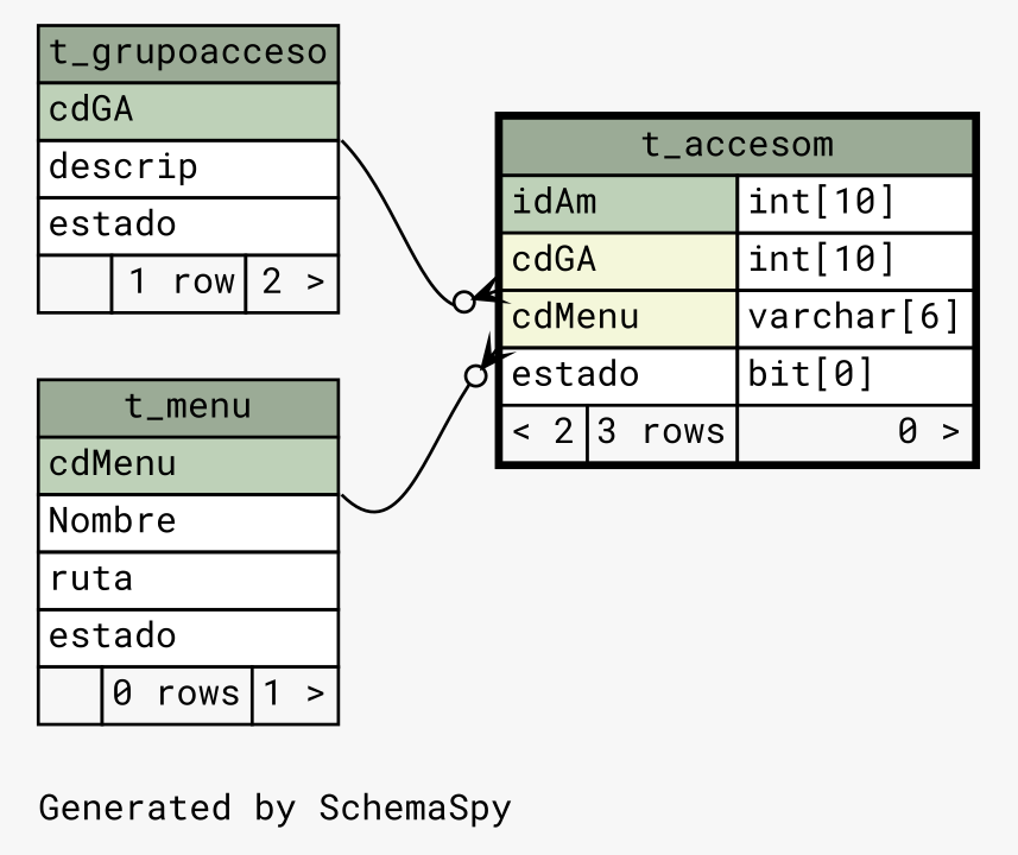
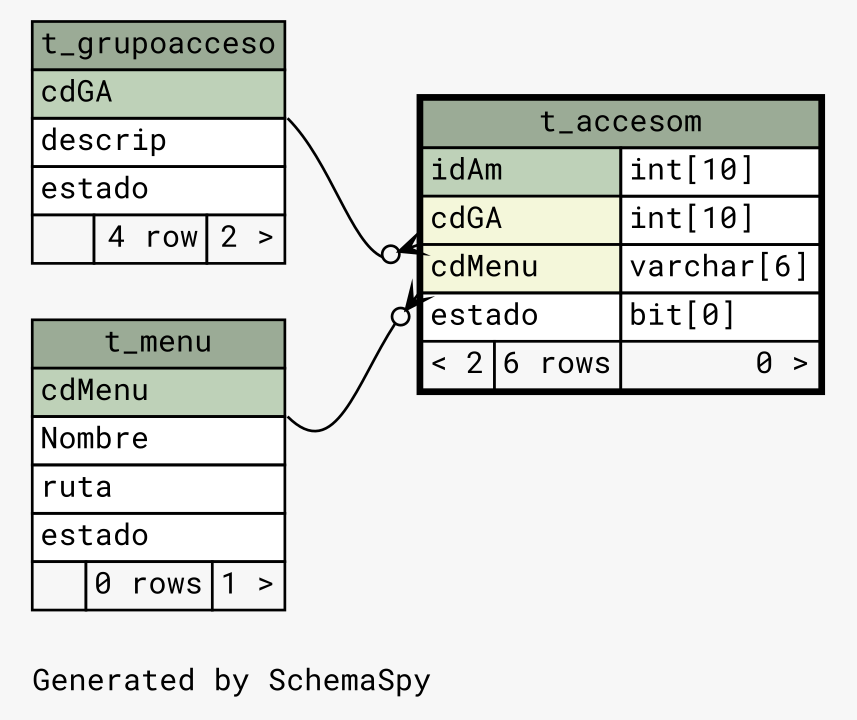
  digraph {
    bgcolor="#f7f7f7"
    fontname="Roboto Mono"
    fontsize=11
    label="\nGenerated by SchemaSpy"
    labeljust=l
    nodesep=0.18
    rankdir=RL
    ranksep=0.46
    node [fontname="Roboto Mono" fontsize=11 shape=plaintext]
    edge [arrowhead=none arrowsize=0.8 arrowtail=crowodot dir=back fontname="Roboto Mono"]
-   n1 [label=<     <TABLE BORDER="2" CELLBORDER="1" CELLSPACING="0" BGCOLOR="#ffffff">       <TR><TD COLSPAN="3" BGCOLOR="#9bab96" ALIGN="CENTER">t_accesom</TD></TR>       <TR><TD PORT="idAm" COLSPAN="2" BGCOLOR="#bed1b8" ALIGN="LEFT">idAm</TD><TD PORT="idAm.type" ALIGN="LEFT">int[10]</TD></TR>       <TR><TD PORT="cdGA" COLSPAN="2" BGCOLOR="#f4f7da" ALIGN="LEFT">cdGA</TD><TD PORT="cdGA.type" ALIGN="LEFT">int[10]</TD></TR>       <TR><TD PORT="cdMenu" COLSPAN="2" BGCOLOR="#f4f7da" ALIGN="LEFT">cdMenu</TD><TD PORT="cdMenu.type" ALIGN="LEFT">varchar[6]</TD></TR>       <TR><TD PORT="estado" COLSPAN="2" ALIGN="LEFT">estado</TD><TD PORT="estado.type" ALIGN="LEFT">bit[0]</TD></TR>       <TR><TD ALIGN="LEFT" BGCOLOR="#f7f7f7">&lt; 2</TD><TD ALIGN="RIGHT" BGCOLOR="#f7f7f7">3 rows</TD><TD ALIGN="RIGHT" BGCOLOR="#f7f7f7">0 &gt;</TD></TR>     </TABLE>>]
-   n2 [label=<     <TABLE BORDER="0" CELLBORDER="1" CELLSPACING="0" BGCOLOR="#ffffff">       <TR><TD COLSPAN="3" BGCOLOR="#9bab96" ALIGN="CENTER">t_grupoacceso</TD></TR>       <TR><TD PORT="cdGA" COLSPAN="3" BGCOLOR="#bed1b8" ALIGN="LEFT">cdGA</TD></TR>       <TR><TD PORT="descrip" COLSPAN="3" ALIGN="LEFT">descrip</TD></TR>       <TR><TD PORT="estado" COLSPAN="3" ALIGN="LEFT">estado</TD></TR>       <TR><TD ALIGN="LEFT" BGCOLOR="#f7f7f7">  </TD><TD ALIGN="RIGHT" BGCOLOR="#f7f7f7">1 row</TD><TD ALIGN="RIGHT" BGCOLOR="#f7f7f7">2 &gt;</TD></TR>     </TABLE>>]
+   n1 [label=<     <TABLE BORDER="2" CELLBORDER="1" CELLSPACING="0" BGCOLOR="#ffffff">       <TR><TD COLSPAN="3" BGCOLOR="#9bab96" ALIGN="CENTER">t_accesom</TD></TR>       <TR><TD PORT="idAm" COLSPAN="2" BGCOLOR="#bed1b8" ALIGN="LEFT">idAm</TD><TD PORT="idAm.type" ALIGN="LEFT">int[10]</TD></TR>       <TR><TD PORT="cdGA" COLSPAN="2" BGCOLOR="#f4f7da" ALIGN="LEFT">cdGA</TD><TD PORT="cdGA.type" ALIGN="LEFT">int[10]</TD></TR>       <TR><TD PORT="cdMenu" COLSPAN="2" BGCOLOR="#f4f7da" ALIGN="LEFT">cdMenu</TD><TD PORT="cdMenu.type" ALIGN="LEFT">varchar[6]</TD></TR>       <TR><TD PORT="estado" COLSPAN="2" ALIGN="LEFT">estado</TD><TD PORT="estado.type" ALIGN="LEFT">bit[0]</TD></TR>       <TR><TD ALIGN="LEFT" BGCOLOR="#f7f7f7">&lt; 2</TD><TD ALIGN="RIGHT" BGCOLOR="#f7f7f7">6 rows</TD><TD ALIGN="RIGHT" BGCOLOR="#f7f7f7">0 &gt;</TD></TR>     </TABLE>>]
+   n2 [label=<     <TABLE BORDER="0" CELLBORDER="1" CELLSPACING="0" BGCOLOR="#ffffff">       <TR><TD COLSPAN="3" BGCOLOR="#9bab96" ALIGN="CENTER">t_grupoacceso</TD></TR>       <TR><TD PORT="cdGA" COLSPAN="3" BGCOLOR="#bed1b8" ALIGN="LEFT">cdGA</TD></TR>       <TR><TD PORT="descrip" COLSPAN="3" ALIGN="LEFT">descrip</TD></TR>       <TR><TD PORT="estado" COLSPAN="3" ALIGN="LEFT">estado</TD></TR>       <TR><TD ALIGN="LEFT" BGCOLOR="#f7f7f7">  </TD><TD ALIGN="RIGHT" BGCOLOR="#f7f7f7">4 row</TD><TD ALIGN="RIGHT" BGCOLOR="#f7f7f7">2 &gt;</TD></TR>     </TABLE>>]
    n3 [label=<     <TABLE BORDER="0" CELLBORDER="1" CELLSPACING="0" BGCOLOR="#ffffff">       <TR><TD COLSPAN="3" BGCOLOR="#9bab96" ALIGN="CENTER">t_menu</TD></TR>       <TR><TD PORT="cdMenu" COLSPAN="3" BGCOLOR="#bed1b8" ALIGN="LEFT">cdMenu</TD></TR>       <TR><TD PORT="Nombre" COLSPAN="3" ALIGN="LEFT">Nombre</TD></TR>       <TR><TD PORT="ruta" COLSPAN="3" ALIGN="LEFT">ruta</TD></TR>       <TR><TD PORT="estado" COLSPAN="3" ALIGN="LEFT">estado</TD></TR>       <TR><TD ALIGN="LEFT" BGCOLOR="#f7f7f7">  </TD><TD ALIGN="RIGHT" BGCOLOR="#f7f7f7">0 rows</TD><TD ALIGN="RIGHT" BGCOLOR="#f7f7f7">1 &gt;</TD></TR>     </TABLE>>]
    n1 -> n2 [headport="cdGA:se" tailport="cdGA:sw"]
    n1 -> n3 [headport="cdMenu:se" tailport="cdMenu:sw"]
  }
